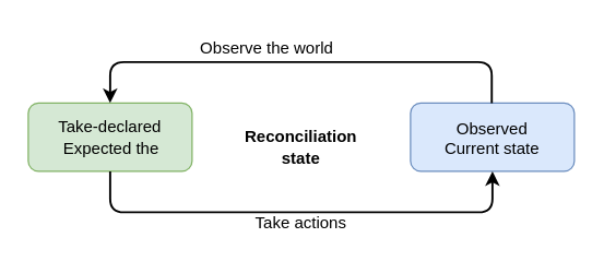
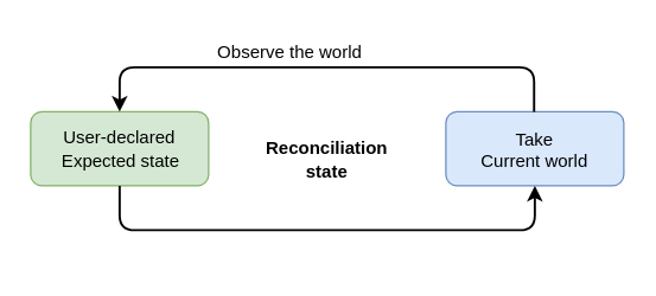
  <mxCell id="0" />
  <mxCell id="1" parent="0" />
  <mxCell id="2" value="" style="rounded=1;whiteSpace=wrap;html=1;fillColor=#d5e8d4;strokeColor=#82b366;" vertex="1" parent="1"><mxGeometry x="20" y="75" width="120" height="50" as="geometry" /></mxCell>
  <mxCell id="3" value="" style="rounded=1;whiteSpace=wrap;html=1;fillColor=#dae8fc;strokeColor=#6c8ebf;" vertex="1" parent="1"><mxGeometry x="300" y="75" width="120" height="50" as="geometry" /></mxCell>
  <mxCell id="4" value="Reconciliation" style="text;html=1;strokeColor=none;fillColor=none;align=center;verticalAlign=middle;whiteSpace=wrap;rounded=0;fontStyle=1" vertex="1" parent="1"><mxGeometry x="160" y="85" width="120" height="30" as="geometry" /></mxCell>
- <mxCell id="5" value="Expected the" style="text;whiteSpace=wrap;html=1;align=center;" vertex="1" parent="1"><mxGeometry x="25.5" y="95" width="110" height="30" as="geometry" /></mxCell>
- <mxCell id="6" value="Current state" style="text;whiteSpace=wrap;html=1;align=center;" vertex="1" parent="1"><mxGeometry x="315" y="95" width="90" height="30" as="geometry" /></mxCell>
+ <mxCell id="5" value="Expected state" style="text;whiteSpace=wrap;html=1;align=center;" vertex="1" parent="1"><mxGeometry x="25.5" y="95" width="110" height="30" as="geometry" /></mxCell>
+ <mxCell id="6" value="Current world" style="text;whiteSpace=wrap;html=1;align=center;" vertex="1" parent="1"><mxGeometry x="315" y="95" width="90" height="30" as="geometry" /></mxCell>
  <mxCell id="7" value="" style="endArrow=classic;html=1;edgeStyle=orthogonalEdgeStyle;entryX=0.5;entryY=0;entryDx=0;entryDy=0;rounded=1;strokeWidth=1.5;" edge="1" parent="1" target="2"><mxGeometry width="50" height="50" relative="1" as="geometry"><mxPoint x="359.5" y="75" as="sourcePoint" /><mxPoint x="80" y="15" as="targetPoint" /><Array as="points"><mxPoint x="360" y="45" /><mxPoint x="80" y="45" /></Array></mxGeometry></mxCell>
  <mxCell id="8" value="" style="endArrow=none;html=1;edgeStyle=orthogonalEdgeStyle;entryX=0.5;entryY=1;entryDx=0;entryDy=0;rounded=1;exitX=0.5;exitY=1;exitDx=0;exitDy=0;startArrow=classic;startFill=1;endFill=0;strokeWidth=1.5;" edge="1" parent="1" source="3" target="2"><mxGeometry width="50" height="50" relative="1" as="geometry"><mxPoint x="359.75" y="235" as="sourcePoint" /><mxPoint x="80.25" y="235" as="targetPoint" /><Array as="points"><mxPoint x="360" y="155" /><mxPoint x="80" y="155" /></Array></mxGeometry></mxCell>
- <mxCell id="9" value="Observed" style="text;whiteSpace=wrap;html=1;align=center;" vertex="1" parent="1"><mxGeometry x="315" y="80" width="90" height="30" as="geometry" /></mxCell>
- <mxCell id="10" value="Take-declared" style="text;whiteSpace=wrap;html=1;align=center;" vertex="1" parent="1"><mxGeometry x="24.5" y="79" width="110" height="30" as="geometry" /></mxCell>
+ <mxCell id="9" value="Take" style="text;whiteSpace=wrap;html=1;align=center;" vertex="1" parent="1"><mxGeometry x="315" y="80" width="90" height="30" as="geometry" /></mxCell>
+ <mxCell id="10" value="User-declared" style="text;whiteSpace=wrap;html=1;align=center;" vertex="1" parent="1"><mxGeometry x="24.5" y="79" width="110" height="30" as="geometry" /></mxCell>
  <mxCell id="11" value="state" style="text;html=1;strokeColor=none;fillColor=none;align=center;verticalAlign=middle;whiteSpace=wrap;rounded=0;fontStyle=1" vertex="1" parent="1"><mxGeometry x="160" y="101" width="120" height="30" as="geometry" /></mxCell>
- <mxCell id="12" value="Take actions" style="text;html=1;strokeColor=none;fillColor=none;align=center;verticalAlign=middle;whiteSpace=wrap;rounded=0;" vertex="1" parent="1"><mxGeometry x="80" y="148" width="280" height="30" as="geometry" /></mxCell>
  <mxCell id="13" value="Observe the world" style="text;html=1;strokeColor=none;fillColor=none;align=center;verticalAlign=middle;whiteSpace=wrap;rounded=0;" vertex="1" parent="1"><mxGeometry x="55" y="20" width="280" height="30" as="geometry" /></mxCell>
